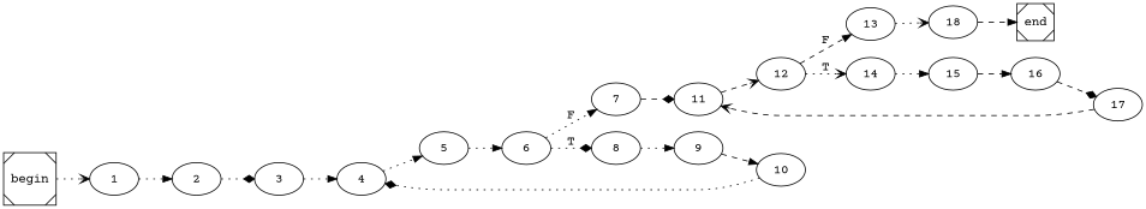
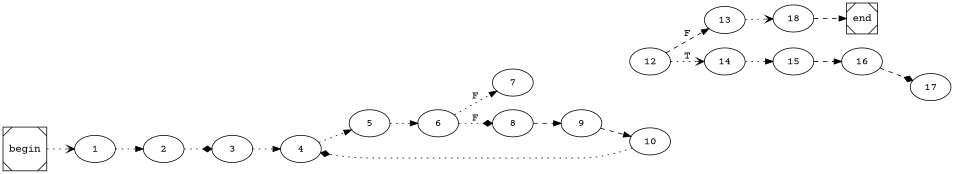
  digraph {
    fontname="Courier Prime"
    rankdir=LR
    node [fontname="Courier Prime"]
    edge [arrowhead=normal fontname="Courier Prime" style=dotted]
    begin [shape=Msquare]
    1
    2
    end [shape=Msquare]
    3
    4
    5
    6
    8
    7
    9
-   11
    10
    12
    14
    13
    15
    18
    16
    17
    begin -> 1 [arrowhead=vee]
    1 -> 2
    2 -> 3 [arrowhead=diamond]
    3 -> 4
    4 -> 5
    5 -> 6
-   6 -> 8 [arrowhead=diamond label=T]
+   6 -> 8 [arrowhead=diamond label=F]
    6 -> 7 [label=F]
-   8 -> 9
-   7 -> 11 [arrowhead=diamond style=dashed]
+   8 -> 9 [style=dashed]
    9 -> 10 [style=dashed]
-   11 -> 12 [arrowhead=vee style=dashed]
    10 -> 4 [arrowhead=diamond]
    12 -> 14 [arrowhead=vee label=T]
    12 -> 13 [label=F style=dashed]
    14 -> 15
    13 -> 18 [arrowhead=vee]
    15 -> 16 [style=dashed]
    18 -> end [style=dashed]
    16 -> 17 [arrowhead=diamond style=dashed]
-   17 -> 11 [arrowhead=vee style=dashed]
  }
